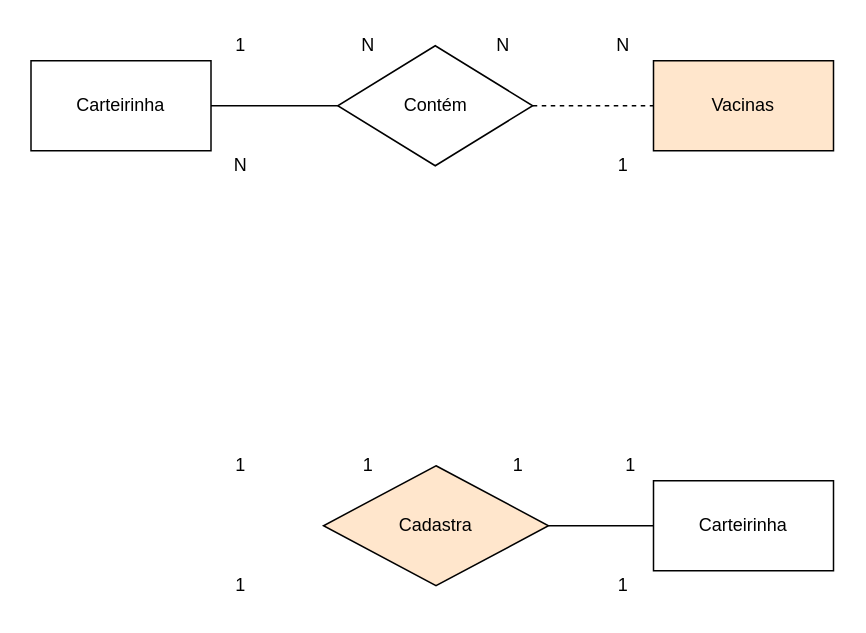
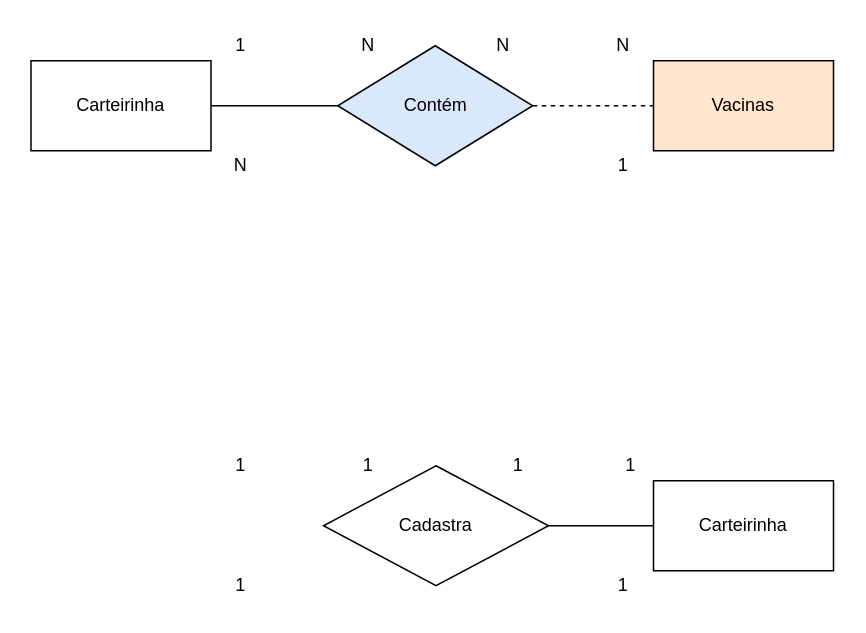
  <mxCell id="0" />
  <mxCell id="1" parent="0" />
  <mxCell id="2" value="Vacinas" style="rounded=0;whiteSpace=wrap;html=1;fillColor=#ffe6cc;" parent="1" vertex="1"><mxGeometry x="435" y="40" width="120" height="60" as="geometry" /></mxCell>
  <mxCell id="3" value="Carteirinha" style="rounded=0;whiteSpace=wrap;html=1;" parent="1" vertex="1"><mxGeometry x="435" y="320" width="120" height="60" as="geometry" /></mxCell>
- <mxCell id="4" value="Cadastra" style="rhombus;whiteSpace=wrap;html=1;fillColor=#ffe6cc;" parent="1" vertex="1"><mxGeometry x="215" y="310" width="150" height="80" as="geometry" /></mxCell>
+ <mxCell id="4" value="Cadastra" style="rhombus;whiteSpace=wrap;html=1;" parent="1" vertex="1"><mxGeometry x="215" y="310" width="150" height="80" as="geometry" /></mxCell>
  <mxCell id="5" value="1" style="text;html=1;strokeColor=none;fillColor=none;align=center;verticalAlign=middle;whiteSpace=wrap;rounded=0;" parent="1" vertex="1"><mxGeometry x="140" y="300" width="40" height="20" as="geometry" /></mxCell>
  <mxCell id="6" value="1" style="text;html=1;strokeColor=none;fillColor=none;align=center;verticalAlign=middle;whiteSpace=wrap;rounded=0;" parent="1" vertex="1"><mxGeometry x="400" y="300" width="40" height="20" as="geometry" /></mxCell>
  <mxCell id="7" value="" style="endArrow=none;html=1;entryX=0;entryY=0.5;entryDx=0;entryDy=0;exitX=1;exitY=0.5;exitDx=0;exitDy=0;" parent="1" source="4" target="3" edge="1"><mxGeometry width="50" height="50" relative="1" as="geometry"><mxPoint x="320" y="390" as="sourcePoint" /><mxPoint x="370" y="340" as="targetPoint" /></mxGeometry></mxCell>
  <mxCell id="8" value="Carteirinha" style="rounded=0;whiteSpace=wrap;html=1;" vertex="1" parent="1"><mxGeometry x="20" y="40" width="120" height="60" as="geometry" /></mxCell>
- <mxCell id="9" value="Contém" style="rhombus;whiteSpace=wrap;html=1;" vertex="1" parent="1"><mxGeometry x="224.5" y="30" width="130" height="80" as="geometry" /></mxCell>
+ <mxCell id="9" value="Contém" style="rhombus;whiteSpace=wrap;html=1;fillColor=#dae8fc;" vertex="1" parent="1"><mxGeometry x="224.5" y="30" width="130" height="80" as="geometry" /></mxCell>
  <mxCell id="10" value="1" style="text;html=1;strokeColor=none;fillColor=none;align=center;verticalAlign=middle;whiteSpace=wrap;rounded=0;" vertex="1" parent="1"><mxGeometry x="140" y="20" width="40" height="20" as="geometry" /></mxCell>
  <mxCell id="11" value="N" style="text;html=1;strokeColor=none;fillColor=none;align=center;verticalAlign=middle;whiteSpace=wrap;rounded=0;" vertex="1" parent="1"><mxGeometry x="395" y="20" width="40" height="20" as="geometry" /></mxCell>
  <mxCell id="12" value="1" style="text;html=1;strokeColor=none;fillColor=none;align=center;verticalAlign=middle;whiteSpace=wrap;rounded=0;" vertex="1" parent="1"><mxGeometry x="395" y="100" width="40" height="20" as="geometry" /></mxCell>
  <mxCell id="13" value="N" style="text;html=1;strokeColor=none;fillColor=none;align=center;verticalAlign=middle;whiteSpace=wrap;rounded=0;" vertex="1" parent="1"><mxGeometry x="140" y="100" width="40" height="20" as="geometry" /></mxCell>
  <mxCell id="14" value="N" style="text;html=1;strokeColor=none;fillColor=none;align=center;verticalAlign=middle;whiteSpace=wrap;rounded=0;" vertex="1" parent="1"><mxGeometry x="224.5" y="20" width="40" height="20" as="geometry" /></mxCell>
  <mxCell id="15" value="N" style="text;html=1;strokeColor=none;fillColor=none;align=center;verticalAlign=middle;whiteSpace=wrap;rounded=0;" vertex="1" parent="1"><mxGeometry x="314.5" y="20" width="40" height="20" as="geometry" /></mxCell>
  <mxCell id="16" value="" style="endArrow=none;html=1;exitX=1;exitY=0.5;exitDx=0;exitDy=0;entryX=0;entryY=0.5;entryDx=0;entryDy=0;" edge="1" parent="1" source="8" target="9"><mxGeometry width="50" height="50" relative="1" as="geometry"><mxPoint x="266" y="200" as="sourcePoint" /><mxPoint x="316" y="150" as="targetPoint" /></mxGeometry></mxCell>
  <mxCell id="17" value="" style="endArrow=none;html=1;entryX=0;entryY=0.5;entryDx=0;entryDy=0;exitX=1;exitY=0.5;exitDx=0;exitDy=0;dashed=1;" edge="1" parent="1" source="9" target="2"><mxGeometry width="50" height="50" relative="1" as="geometry"><mxPoint x="355" y="90" as="sourcePoint" /><mxPoint x="439" y="69.5" as="targetPoint" /></mxGeometry></mxCell>
  <mxCell id="18" value="1" style="text;html=1;strokeColor=none;fillColor=none;align=center;verticalAlign=middle;whiteSpace=wrap;rounded=0;" vertex="1" parent="1"><mxGeometry x="140" y="380" width="40" height="20" as="geometry" /></mxCell>
  <mxCell id="19" value="1" style="text;html=1;strokeColor=none;fillColor=none;align=center;verticalAlign=middle;whiteSpace=wrap;rounded=0;" vertex="1" parent="1"><mxGeometry x="395" y="380" width="40" height="20" as="geometry" /></mxCell>
  <mxCell id="20" value="1" style="text;html=1;strokeColor=none;fillColor=none;align=center;verticalAlign=middle;whiteSpace=wrap;rounded=0;" vertex="1" parent="1"><mxGeometry x="224.5" y="300" width="40" height="20" as="geometry" /></mxCell>
  <mxCell id="21" value="1" style="text;html=1;strokeColor=none;fillColor=none;align=center;verticalAlign=middle;whiteSpace=wrap;rounded=0;" vertex="1" parent="1"><mxGeometry x="325" y="300" width="40" height="20" as="geometry" /></mxCell>
